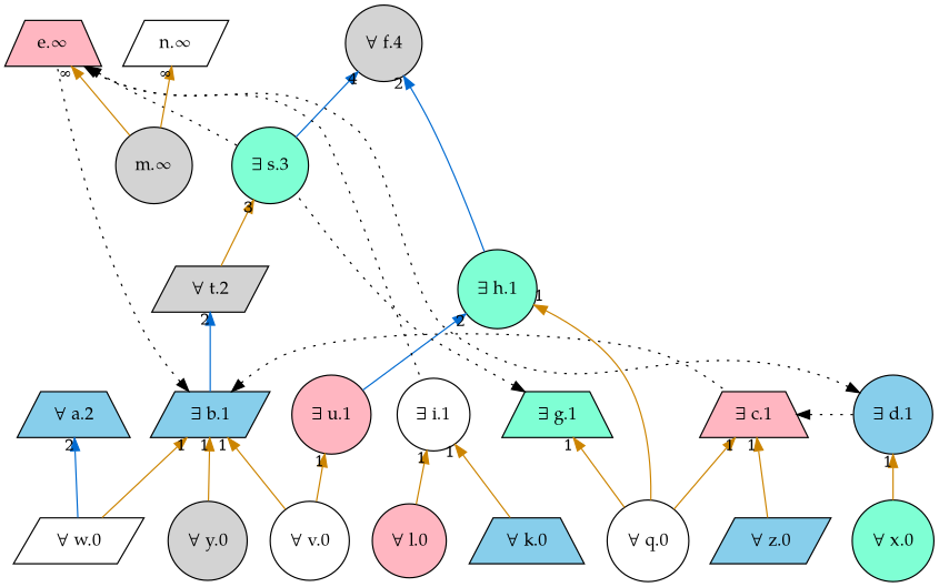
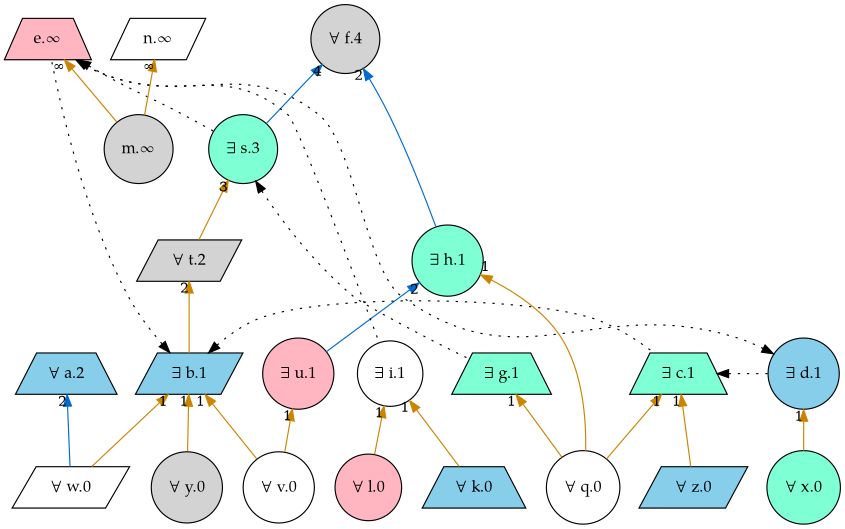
  digraph {
    rankdir=TB
    node [fillcolor=white fontname=Palatino fontsize=14 shape=circle style=filled]
    edge [color="#cc8400" dir=back fontsize=12 labeldistance=1.5 style=solid taillabel=1]
    n1 [label="∀ v.0"]
    n2 [fillcolor=skyblue label="∀ z.0" shape=parallelogram]
    n3 [fillcolor=lightgrey label="∀ y.0"]
    n4 [fillcolor=aquamarine label="∀ x.0"]
    n5 [label="∀ w.0" shape=parallelogram]
    n6 [label="∀ q.0"]
    n7 [fillcolor=lightpink label="∀ l.0"]
    n8 [fillcolor=skyblue label="∀ k.0" shape=trapezium]
    n9 [fillcolor=lightgrey label="∀ f.4"]
    n10 [fillcolor=aquamarine label="∃ h.1"]
    n11 [fillcolor=aquamarine label="∃ s.3"]
    n12 [fillcolor=skyblue label="∀ a.2" shape=trapezium]
    n13 [fillcolor=skyblue label="∃ b.1" shape=parallelogram]
-   n14 [fillcolor=lightpink label="∃ c.1" shape=trapezium]
+   n14 [fillcolor=aquamarine label="∃ c.1" shape=trapezium]
    n15 [fillcolor=lightpink label="e.∞" shape=trapezium]
    n16 [fillcolor=lightgrey label="∀ t.2" shape=parallelogram]
    n17 [fillcolor=lightpink label="∃ u.1"]
    n18 [fillcolor=aquamarine label="∃ g.1" shape=trapezium]
    n19 [label="n.∞" shape=parallelogram]
    n20 [fillcolor=lightgrey label="m.∞"]
    n21 [fillcolor=skyblue label="∃ d.1"]
    n22 [label="∃ i.1"]
    subgraph sub_1 {
      rank=max
      n1
      n2
      n3
      n4
      n5
      n6
      n7
      n8
    }
    subgraph sub_2 {
      rank=min
      n9
    }
    n9 -> n10 [color="#006ad1" taillabel=2]
    n9 -> n11 [color="#006ad1" taillabel=4]
    n10 -> n6
    n10 -> n17 [color="#006ad1" taillabel=2]
    n11 -> n16 [taillabel=3]
-   n18 -> n11 [color=black constraint=false style=dotted taillabel=""]
+   n11 -> n18 [color=black constraint=false style=dotted taillabel=""]
    n12 -> n5 [color="#006ad1" taillabel=2]
    n13 -> n1
    n13 -> n3
    n13 -> n5
    n13 -> n14 [color=black constraint=false style=dotted taillabel=""]
    n13 -> n15 [color=black constraint=false style=dotted taillabel=""]
    n14 -> n2
    n14 -> n6
    n14 -> n21 [color=black constraint=false style=dotted taillabel=""]
    n15 -> n11 [color=black constraint=false style=dotted taillabel=""]
    n15 -> n20 [taillabel="∞"]
    n15 -> n22 [color=black constraint=false style=dotted taillabel=""]
-   n16 -> n13 [color="#006ad1" taillabel=2]
+   n16 -> n13 [taillabel=2]
    n17 -> n1
    n18 -> n6
    n19 -> n20 [taillabel="∞"]
    n21 -> n4
    n21 -> n15 [color=black constraint=false style=dotted taillabel=""]
    n22 -> n7
    n22 -> n8
  }
